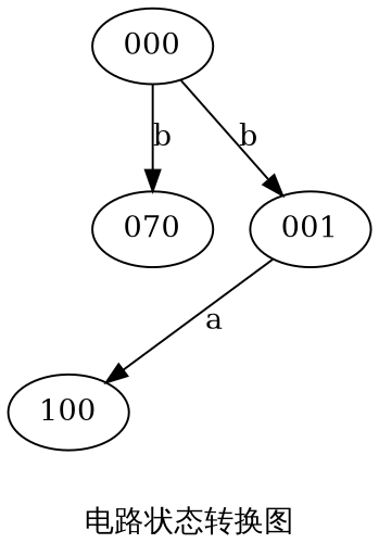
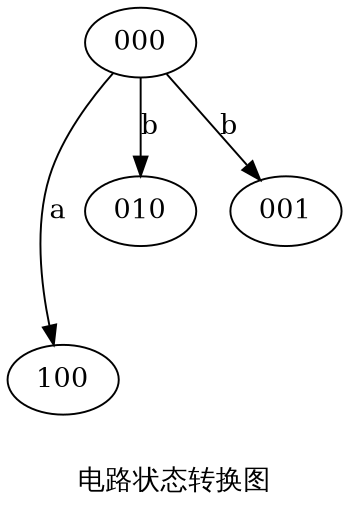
  digraph {
    label="电路状态转换图"
    000
    100
-   010 [label=070]
+   010
    001
-   001 -> 100 [label=a]
+   000 -> 100 [label=a]
    000 -> 010 [label=b]
    000 -> 001 [label=b]
  }
